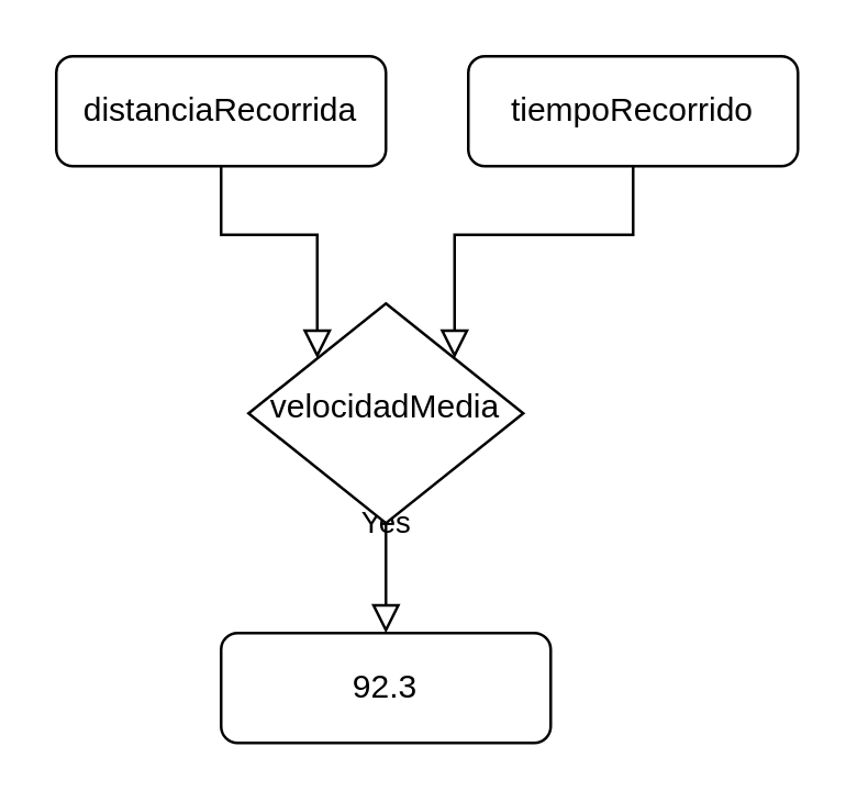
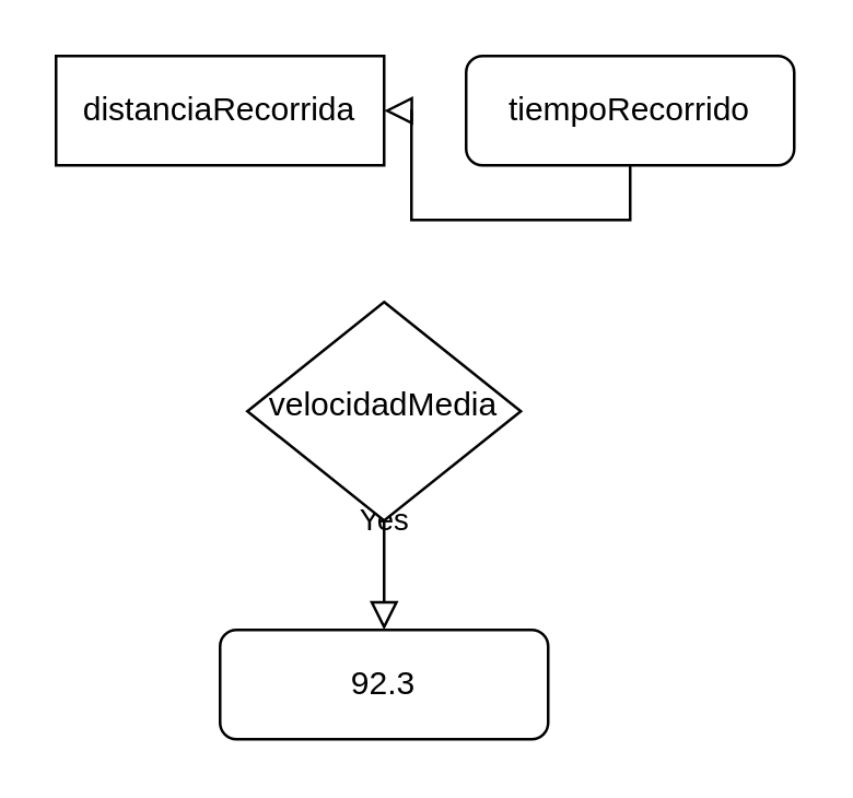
  <mxCell id="0" />
  <mxCell id="1" parent="0" />
- <mxCell id="2" value="" style="rounded=0;html=1;jettySize=auto;orthogonalLoop=1;fontSize=11;endArrow=block;endFill=0;endSize=8;strokeWidth=1;shadow=0;labelBackgroundColor=none;edgeStyle=orthogonalEdgeStyle;entryX=0;entryY=0;entryDx=0;entryDy=0;" edge="1" parent="1" source="3" target="5"><mxGeometry relative="1" as="geometry" /></mxCell>
- <mxCell id="3" value="&lt;span style=&quot;text-align: left&quot;&gt;distanciaRecorrida&lt;/span&gt;" style="rounded=1;whiteSpace=wrap;html=1;fontSize=12;glass=0;strokeWidth=1;shadow=0;" vertex="1" parent="1"><mxGeometry x="20" y="20" width="120" height="40" as="geometry" /></mxCell>
+ <mxCell id="3" value="&lt;span style=&quot;text-align: left&quot;&gt;distanciaRecorrida&lt;/span&gt;" style="whiteSpace=wrap;html=1;fontSize=12;glass=0;strokeWidth=1;shadow=0;rounded=0;" vertex="1" parent="1"><mxGeometry x="20" y="20" width="120" height="40" as="geometry" /></mxCell>
  <mxCell id="4" value="Yes" style="rounded=0;html=1;jettySize=auto;orthogonalLoop=1;fontSize=11;endArrow=block;endFill=0;endSize=8;strokeWidth=1;shadow=0;labelBackgroundColor=none;edgeStyle=orthogonalEdgeStyle;" edge="1" parent="1" source="5"><mxGeometry y="20" relative="1" as="geometry"><mxPoint as="offset" /><mxPoint x="140" y="230" as="targetPoint" /></mxGeometry></mxCell>
  <mxCell id="5" value="&lt;span style=&quot;text-align: left&quot;&gt;velocidadMedia&lt;/span&gt;" style="rhombus;whiteSpace=wrap;html=1;shadow=0;fontFamily=Helvetica;fontSize=12;align=center;strokeWidth=1;spacing=6;spacingTop=-4;" vertex="1" parent="1"><mxGeometry x="90" y="110" width="100" height="80" as="geometry" /></mxCell>
  <mxCell id="6" value="&lt;span style=&quot;text-align: left&quot;&gt;tiempoRecorrido&lt;/span&gt;" style="rounded=1;whiteSpace=wrap;html=1;fontSize=12;glass=0;strokeWidth=1;shadow=0;" vertex="1" parent="1"><mxGeometry x="170" y="20" width="120" height="40" as="geometry" /></mxCell>
  <mxCell id="7" value="92.3" style="rounded=1;whiteSpace=wrap;html=1;fontSize=12;glass=0;strokeWidth=1;shadow=0;" vertex="1" parent="1"><mxGeometry x="80" y="230" width="120" height="40" as="geometry" /></mxCell>
- <mxCell id="8" value="" style="rounded=0;html=1;jettySize=auto;orthogonalLoop=1;fontSize=11;endArrow=block;endFill=0;endSize=8;strokeWidth=1;shadow=0;labelBackgroundColor=none;edgeStyle=orthogonalEdgeStyle;entryX=1;entryY=0;entryDx=0;entryDy=0;exitX=0.5;exitY=1;exitDx=0;exitDy=0;" edge="1" parent="1" source="6" target="5"><mxGeometry relative="1" as="geometry"><mxPoint x="230" y="90" as="sourcePoint" /><mxPoint x="265" y="160" as="targetPoint" /></mxGeometry></mxCell>
+ <mxCell id="8" value="" style="rounded=0;html=1;jettySize=auto;orthogonalLoop=1;fontSize=11;endArrow=block;endFill=0;endSize=8;strokeWidth=1;shadow=0;labelBackgroundColor=none;edgeStyle=orthogonalEdgeStyle;exitX=0.5;exitY=1;exitDx=0;exitDy=0;" edge="1" parent="1" source="6" target="3"><mxGeometry relative="1" as="geometry"><mxPoint x="230" y="90" as="sourcePoint" /><mxPoint x="265" y="160" as="targetPoint" /></mxGeometry></mxCell>
